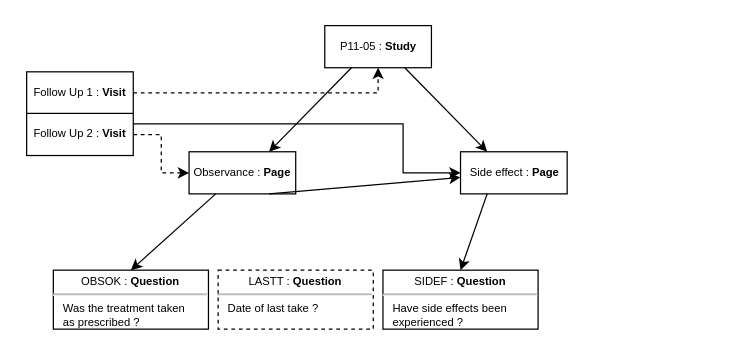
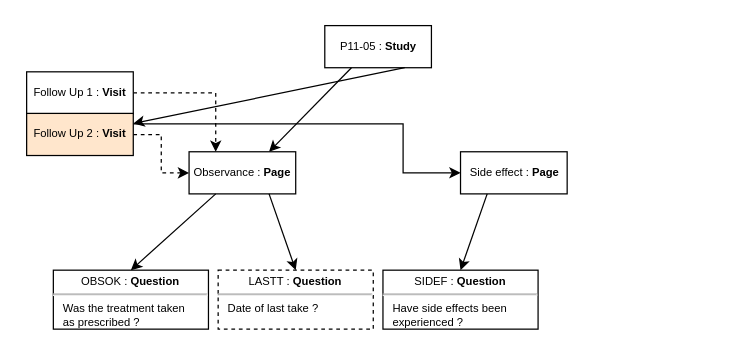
  <mxCell id="0" />
  <mxCell id="1" parent="0" />
- <mxCell id="2" style="rounded=0;orthogonalLoop=1;jettySize=auto;html=1;exitX=1;exitY=0.5;exitDx=0;exitDy=0;dashed=1;edgeStyle=orthogonalEdgeStyle;" edge="1" parent="1" source="19" target="5"><mxGeometry relative="1" as="geometry"><mxPoint x="72.471" y="63.721" as="sourcePoint" /></mxGeometry></mxCell>
+ <mxCell id="2" style="rounded=0;orthogonalLoop=1;jettySize=auto;html=1;entryX=0.25;entryY=0;entryDx=0;entryDy=0;exitX=1;exitY=0.5;exitDx=0;exitDy=0;dashed=1;edgeStyle=orthogonalEdgeStyle;" edge="1" parent="1" source="19" target="9"><mxGeometry relative="1" as="geometry"><mxPoint x="72.471" y="63.721" as="sourcePoint" /></mxGeometry></mxCell>
  <mxCell id="3" style="edgeStyle=orthogonalEdgeStyle;rounded=0;orthogonalLoop=1;jettySize=auto;html=1;dashed=1;" edge="1" parent="1" source="20" target="9"><mxGeometry relative="1" as="geometry" /></mxCell>
  <mxCell id="4" style="edgeStyle=orthogonalEdgeStyle;rounded=0;orthogonalLoop=1;jettySize=auto;html=1;entryX=0;entryY=0.5;entryDx=0;entryDy=0;exitX=1;exitY=0.25;exitDx=0;exitDy=0;dashed=0;" edge="1" parent="1" source="20" target="10"><mxGeometry relative="1" as="geometry"><Array as="points"><mxPoint x="322" y="99" /><mxPoint x="322" y="138" /></Array></mxGeometry></mxCell>
  <mxCell id="5" value="P11-05 : &lt;b style=&quot;font-size: 9px;&quot;&gt;Study&lt;/b&gt;" style="html=1;fontSize=9;" vertex="1" parent="1"><mxGeometry x="259.313" y="20" width="85.373" height="33.721" as="geometry" /></mxCell>
  <mxCell id="6" style="rounded=0;orthogonalLoop=1;jettySize=auto;html=1;exitX=0.25;exitY=1;exitDx=0;exitDy=0;entryX=0.75;entryY=0;entryDx=0;entryDy=0;fontSize=9;" edge="1" parent="1" source="5" target="9"><mxGeometry relative="1" as="geometry"><mxPoint x="203.045" y="249.302" as="sourcePoint" /><mxPoint x="158.418" y="303.256" as="targetPoint" /></mxGeometry></mxCell>
- <mxCell id="7" style="rounded=0;orthogonalLoop=1;jettySize=auto;html=1;exitX=0.75;exitY=1;exitDx=0;exitDy=0;entryX=0.25;entryY=0;entryDx=0;entryDy=0;fontSize=9;" edge="1" parent="1" source="5" target="10"><mxGeometry relative="1" as="geometry"><mxPoint x="210.806" y="256.047" as="sourcePoint" /><mxPoint x="166.179" y="310" as="targetPoint" /></mxGeometry></mxCell>
+ <mxCell id="7" style="rounded=0;orthogonalLoop=1;jettySize=auto;html=1;exitX=0.75;exitY=1;exitDx=0;exitDy=0;fontSize=9;" edge="1" parent="1" source="5" target="20"><mxGeometry relative="1" as="geometry"><mxPoint x="210.806" y="256.047" as="sourcePoint" /><mxPoint x="166.179" y="310" as="targetPoint" /></mxGeometry></mxCell>
  <mxCell id="8" value="" style="group;fontSize=9;" vertex="1" connectable="0" parent="1"><mxGeometry x="150.657" y="121" width="302.687" height="33.721" as="geometry" /></mxCell>
  <mxCell id="9" value="Observance : &lt;b style=&quot;font-size: 9px;&quot;&gt;Page&lt;/b&gt;" style="html=1;fontSize=9;" vertex="1" parent="8"><mxGeometry width="85.373" height="33.721" as="geometry" /></mxCell>
  <mxCell id="10" value="Side effect : &lt;b style=&quot;font-size: 9px;&quot;&gt;Page&lt;/b&gt;" style="html=1;fontSize=9;" vertex="1" parent="8"><mxGeometry x="217.313" width="85.373" height="33.721" as="geometry" /></mxCell>
  <mxCell id="11" value="" style="group;fontSize=9;" vertex="1" connectable="0" parent="1"><mxGeometry x="42" y="215.791" width="520" height="47.209" as="geometry" /></mxCell>
  <mxCell id="12" value="&lt;p style=&quot;margin: 4px 0px 0px; text-align: center; font-size: 9px;&quot;&gt;OBSOK : &lt;b style=&quot;font-size: 9px;&quot;&gt;Question&lt;/b&gt;&lt;/p&gt;&lt;hr style=&quot;font-size: 9px;&quot;&gt;&lt;p style=&quot;margin: 0px 0px 0px 8px; font-size: 9px;&quot;&gt;Was the treatment taken&amp;nbsp;&lt;/p&gt;&lt;p style=&quot;margin: 0px 0px 0px 8px; font-size: 9px;&quot;&gt;as prescribed ?&lt;br style=&quot;font-size: 9px;&quot;&gt;&lt;/p&gt;" style="verticalAlign=top;align=left;overflow=fill;fontSize=9;fontFamily=Helvetica;html=1;" vertex="1" parent="11"><mxGeometry width="124.179" height="47.209" as="geometry" /></mxCell>
  <mxCell id="13" value="&lt;p style=&quot;margin: 4px 0px 0px; text-align: center; font-size: 9px;&quot;&gt;LASTT : &lt;b style=&quot;font-size: 9px;&quot;&gt;Question&lt;/b&gt;&lt;/p&gt;&lt;hr style=&quot;font-size: 9px;&quot;&gt;&lt;p style=&quot;margin: 0px 0px 0px 8px; font-size: 9px;&quot;&gt;Date of last take ?&lt;br style=&quot;font-size: 9px;&quot;&gt;&lt;/p&gt;" style="verticalAlign=top;align=left;overflow=fill;fontSize=9;fontFamily=Helvetica;html=1;dashed=1;" vertex="1" parent="11"><mxGeometry x="131.94" width="124.179" height="47.209" as="geometry" /></mxCell>
  <mxCell id="14" value="&lt;p style=&quot;margin: 4px 0px 0px; text-align: center; font-size: 9px;&quot;&gt;SIDEF : &lt;b style=&quot;font-size: 9px;&quot;&gt;Question&lt;/b&gt;&lt;/p&gt;&lt;hr style=&quot;font-size: 9px;&quot;&gt;&lt;p style=&quot;margin: 0px 0px 0px 8px; font-size: 9px;&quot;&gt;Have side effects been&amp;nbsp;&lt;/p&gt;&lt;p style=&quot;margin: 0px 0px 0px 8px; font-size: 9px;&quot;&gt;experienced ?&lt;br style=&quot;font-size: 9px;&quot;&gt;&lt;/p&gt;" style="verticalAlign=top;align=left;overflow=fill;fontSize=9;fontFamily=Helvetica;html=1;" vertex="1" parent="11"><mxGeometry x="263.881" width="124.179" height="47.209" as="geometry" /></mxCell>
  <mxCell id="15" style="rounded=0;orthogonalLoop=1;jettySize=auto;html=1;exitX=0.25;exitY=1;exitDx=0;exitDy=0;entryX=0.5;entryY=0;entryDx=0;entryDy=0;fontSize=9;" edge="1" parent="1" source="9" target="12"><mxGeometry relative="1" as="geometry"><mxPoint x="160.358" y="220.302" as="sourcePoint" /></mxGeometry></mxCell>
- <mxCell id="16" style="rounded=0;orthogonalLoop=1;jettySize=auto;html=1;exitX=0.75;exitY=1;exitDx=0;exitDy=0;fontSize=9;" edge="1" parent="1" source="9" target="10"><mxGeometry relative="1" as="geometry"><mxPoint x="210.806" y="220.302" as="sourcePoint" /><mxPoint x="119.612" y="269.535" as="targetPoint" /></mxGeometry></mxCell>
+ <mxCell id="16" style="rounded=0;orthogonalLoop=1;jettySize=auto;html=1;exitX=0.75;exitY=1;exitDx=0;exitDy=0;entryX=0.5;entryY=0;entryDx=0;entryDy=0;fontSize=9;" edge="1" parent="1" source="9" target="13"><mxGeometry relative="1" as="geometry"><mxPoint x="210.806" y="220.302" as="sourcePoint" /><mxPoint x="119.612" y="269.535" as="targetPoint" /></mxGeometry></mxCell>
  <mxCell id="17" style="rounded=0;orthogonalLoop=1;jettySize=auto;html=1;exitX=0.25;exitY=1;exitDx=0;exitDy=0;entryX=0.5;entryY=0;entryDx=0;entryDy=0;fontSize=9;" edge="1" parent="1" source="10" target="14"><mxGeometry relative="1" as="geometry"><mxPoint x="393.194" y="220.302" as="sourcePoint" /><mxPoint x="127.373" y="276.279" as="targetPoint" /></mxGeometry></mxCell>
  <mxCell id="18" value="" style="group" vertex="1" connectable="0" parent="1"><mxGeometry x="20.623" y="57" width="85.373" height="67.001" as="geometry" /></mxCell>
  <mxCell id="19" value="Follow Up 1 : &lt;b style=&quot;font-size: 9px&quot;&gt;Visit&lt;/b&gt;" style="html=1;fontSize=9;" vertex="1" parent="18"><mxGeometry width="85.373" height="33.721" as="geometry" /></mxCell>
- <mxCell id="20" value="Follow Up 2 : &lt;b style=&quot;font-size: 9px&quot;&gt;Visit&lt;/b&gt;" style="html=1;fontSize=9;" vertex="1" parent="18"><mxGeometry y="33.28" width="85.373" height="33.721" as="geometry" /></mxCell>
+ <mxCell id="20" value="Follow Up 2 : &lt;b style=&quot;font-size: 9px&quot;&gt;Visit&lt;/b&gt;" style="html=1;fontSize=9;fillColor=#ffe6cc;" vertex="1" parent="18"><mxGeometry y="33.28" width="85.373" height="33.721" as="geometry" /></mxCell>
